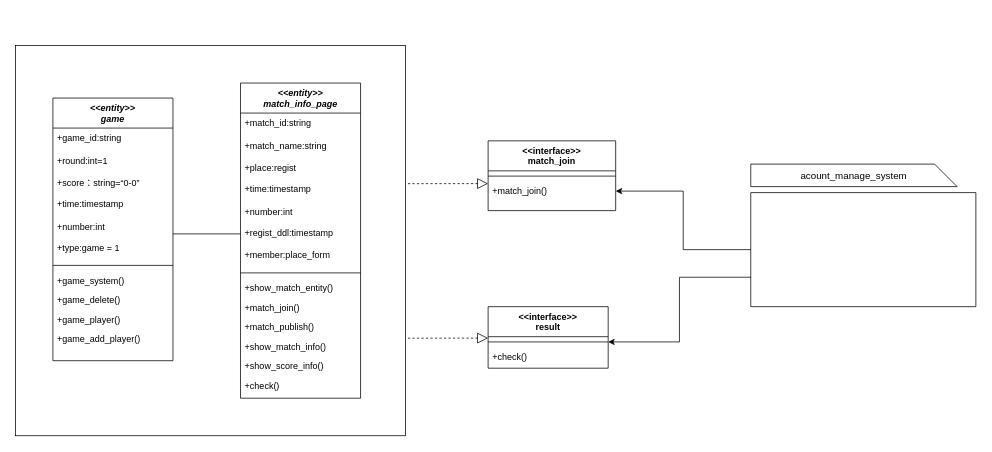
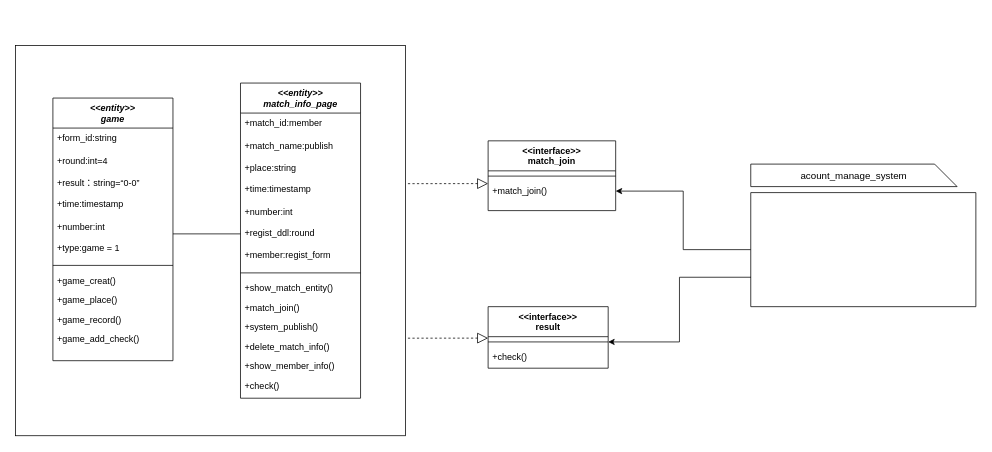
  <mxCell id="0" />
  <mxCell id="1" parent="0" />
  <mxCell id="2" value="&lt;&lt;interface&gt;&gt;&#10;match_join&#10;" style="swimlane;fontStyle=1;align=center;verticalAlign=top;childLayout=stackLayout;horizontal=1;startSize=40;horizontalStack=0;resizeParent=1;resizeLast=0;collapsible=1;marginBottom=0;rounded=0;shadow=0;strokeWidth=1;" parent="1" vertex="1"><mxGeometry x="650" y="187" width="170" height="93" as="geometry"><mxRectangle x="230" y="140" width="160" height="26" as="alternateBounds" /></mxGeometry></mxCell>
  <mxCell id="3" value="" style="line;html=1;strokeWidth=1;align=left;verticalAlign=middle;spacingTop=-1;spacingLeft=3;spacingRight=3;rotatable=0;labelPosition=right;points=[];portConstraint=eastwest;" parent="2" vertex="1"><mxGeometry y="40" width="170" height="14" as="geometry" /></mxCell>
  <mxCell id="4" value="+match_join()" style="text;align=left;verticalAlign=top;spacingLeft=4;spacingRight=4;overflow=hidden;rotatable=0;points=[[0,0.5],[1,0.5]];portConstraint=eastwest;" parent="2" vertex="1"><mxGeometry y="54" width="170" height="26" as="geometry" /></mxCell>
  <mxCell id="5" value="" style="group" parent="1" vertex="1" connectable="0"><mxGeometry x="20" y="20" width="520" height="560" as="geometry" /></mxCell>
  <mxCell id="6" value="" style="whiteSpace=wrap;html=1;aspect=fixed;" parent="5" vertex="1"><mxGeometry y="40" width="520" height="520" as="geometry" /></mxCell>
  <mxCell id="7" value="&lt;&lt;entity&gt;&gt;&#10;match_info_page&#10;" style="swimlane;fontStyle=3;align=center;verticalAlign=top;childLayout=stackLayout;horizontal=1;startSize=40;horizontalStack=0;resizeParent=1;resizeLast=0;collapsible=1;marginBottom=0;rounded=0;shadow=0;strokeWidth=1;" parent="5" vertex="1"><mxGeometry x="300" y="90" width="160" height="420" as="geometry"><mxRectangle x="230" y="140" width="160" height="26" as="alternateBounds" /></mxGeometry></mxCell>
- <mxCell id="8" value="+match_id:string&#10;" style="text;align=left;verticalAlign=top;spacingLeft=4;spacingRight=4;overflow=hidden;rotatable=0;points=[[0,0.5],[1,0.5]];portConstraint=eastwest;rounded=0;shadow=0;html=0;" parent="7" vertex="1"><mxGeometry y="40" width="160" height="30" as="geometry" /></mxCell>
- <mxCell id="9" value="+match_name:string&#10;" style="text;align=left;verticalAlign=top;spacingLeft=4;spacingRight=4;overflow=hidden;rotatable=0;points=[[0,0.5],[1,0.5]];portConstraint=eastwest;rounded=0;shadow=0;html=0;" parent="7" vertex="1"><mxGeometry y="70" width="160" height="30" as="geometry" /></mxCell>
- <mxCell id="10" value="+place:regist" style="text;align=left;verticalAlign=top;spacingLeft=4;spacingRight=4;overflow=hidden;rotatable=0;points=[[0,0.5],[1,0.5]];portConstraint=eastwest;rounded=0;shadow=0;html=0;" parent="7" vertex="1"><mxGeometry y="100" width="160" height="28" as="geometry" /></mxCell>
+ <mxCell id="8" value="+match_id:member&#10;" style="text;align=left;verticalAlign=top;spacingLeft=4;spacingRight=4;overflow=hidden;rotatable=0;points=[[0,0.5],[1,0.5]];portConstraint=eastwest;rounded=0;shadow=0;html=0;" parent="7" vertex="1"><mxGeometry y="40" width="160" height="30" as="geometry" /></mxCell>
+ <mxCell id="9" value="+match_name:publish&#10;" style="text;align=left;verticalAlign=top;spacingLeft=4;spacingRight=4;overflow=hidden;rotatable=0;points=[[0,0.5],[1,0.5]];portConstraint=eastwest;rounded=0;shadow=0;html=0;" parent="7" vertex="1"><mxGeometry y="70" width="160" height="30" as="geometry" /></mxCell>
+ <mxCell id="10" value="+place:string" style="text;align=left;verticalAlign=top;spacingLeft=4;spacingRight=4;overflow=hidden;rotatable=0;points=[[0,0.5],[1,0.5]];portConstraint=eastwest;rounded=0;shadow=0;html=0;" parent="7" vertex="1"><mxGeometry y="100" width="160" height="28" as="geometry" /></mxCell>
  <mxCell id="11" value="+time:timestamp" style="text;align=left;verticalAlign=top;spacingLeft=4;spacingRight=4;overflow=hidden;rotatable=0;points=[[0,0.5],[1,0.5]];portConstraint=eastwest;rounded=0;shadow=0;html=0;" parent="7" vertex="1"><mxGeometry y="128" width="160" height="30" as="geometry" /></mxCell>
  <mxCell id="12" value="+number:int" style="text;align=left;verticalAlign=top;spacingLeft=4;spacingRight=4;overflow=hidden;rotatable=0;points=[[0,0.5],[1,0.5]];portConstraint=eastwest;rounded=0;shadow=0;html=0;" parent="7" vertex="1"><mxGeometry y="158" width="160" height="28" as="geometry" /></mxCell>
- <mxCell id="13" value="+regist_ddl:timestamp" style="text;align=left;verticalAlign=top;spacingLeft=4;spacingRight=4;overflow=hidden;rotatable=0;points=[[0,0.5],[1,0.5]];portConstraint=eastwest;rounded=0;shadow=0;html=0;" parent="7" vertex="1"><mxGeometry y="186" width="160" height="30" as="geometry" /></mxCell>
- <mxCell id="14" value="+member:place_form" style="text;align=left;verticalAlign=top;spacingLeft=4;spacingRight=4;overflow=hidden;rotatable=0;points=[[0,0.5],[1,0.5]];portConstraint=eastwest;rounded=0;shadow=0;html=0;" parent="7" vertex="1"><mxGeometry y="216" width="160" height="30" as="geometry" /></mxCell>
+ <mxCell id="13" value="+regist_ddl:round" style="text;align=left;verticalAlign=top;spacingLeft=4;spacingRight=4;overflow=hidden;rotatable=0;points=[[0,0.5],[1,0.5]];portConstraint=eastwest;rounded=0;shadow=0;html=0;" parent="7" vertex="1"><mxGeometry y="186" width="160" height="30" as="geometry" /></mxCell>
+ <mxCell id="14" value="+member:regist_form" style="text;align=left;verticalAlign=top;spacingLeft=4;spacingRight=4;overflow=hidden;rotatable=0;points=[[0,0.5],[1,0.5]];portConstraint=eastwest;rounded=0;shadow=0;html=0;" parent="7" vertex="1"><mxGeometry y="216" width="160" height="30" as="geometry" /></mxCell>
  <mxCell id="15" value="" style="line;html=1;strokeWidth=1;align=left;verticalAlign=middle;spacingTop=-1;spacingLeft=3;spacingRight=3;rotatable=0;labelPosition=right;points=[];portConstraint=eastwest;" parent="7" vertex="1"><mxGeometry y="246" width="160" height="14" as="geometry" /></mxCell>
  <mxCell id="16" value="+show_match_entity()" style="text;align=left;verticalAlign=top;spacingLeft=4;spacingRight=4;overflow=hidden;rotatable=0;points=[[0,0.5],[1,0.5]];portConstraint=eastwest;" parent="7" vertex="1"><mxGeometry y="260" width="160" height="26" as="geometry" /></mxCell>
  <mxCell id="17" value="+match_join()" style="text;align=left;verticalAlign=top;spacingLeft=4;spacingRight=4;overflow=hidden;rotatable=0;points=[[0,0.5],[1,0.5]];portConstraint=eastwest;" parent="7" vertex="1"><mxGeometry y="286" width="160" height="26" as="geometry" /></mxCell>
- <mxCell id="18" value="+match_publish()" style="text;align=left;verticalAlign=top;spacingLeft=4;spacingRight=4;overflow=hidden;rotatable=0;points=[[0,0.5],[1,0.5]];portConstraint=eastwest;" parent="7" vertex="1"><mxGeometry y="312" width="160" height="26" as="geometry" /></mxCell>
- <mxCell id="19" value="+show_match_info()" style="text;align=left;verticalAlign=top;spacingLeft=4;spacingRight=4;overflow=hidden;rotatable=0;points=[[0,0.5],[1,0.5]];portConstraint=eastwest;" parent="7" vertex="1"><mxGeometry y="338" width="160" height="26" as="geometry" /></mxCell>
- <mxCell id="20" value="+show_score_info()" style="text;align=left;verticalAlign=top;spacingLeft=4;spacingRight=4;overflow=hidden;rotatable=0;points=[[0,0.5],[1,0.5]];portConstraint=eastwest;" parent="7" vertex="1"><mxGeometry y="364" width="160" height="26" as="geometry" /></mxCell>
+ <mxCell id="18" value="+system_publish()" style="text;align=left;verticalAlign=top;spacingLeft=4;spacingRight=4;overflow=hidden;rotatable=0;points=[[0,0.5],[1,0.5]];portConstraint=eastwest;" parent="7" vertex="1"><mxGeometry y="312" width="160" height="26" as="geometry" /></mxCell>
+ <mxCell id="19" value="+delete_match_info()" style="text;align=left;verticalAlign=top;spacingLeft=4;spacingRight=4;overflow=hidden;rotatable=0;points=[[0,0.5],[1,0.5]];portConstraint=eastwest;" parent="7" vertex="1"><mxGeometry y="338" width="160" height="26" as="geometry" /></mxCell>
+ <mxCell id="20" value="+show_member_info()" style="text;align=left;verticalAlign=top;spacingLeft=4;spacingRight=4;overflow=hidden;rotatable=0;points=[[0,0.5],[1,0.5]];portConstraint=eastwest;" parent="7" vertex="1"><mxGeometry y="364" width="160" height="26" as="geometry" /></mxCell>
  <mxCell id="21" value="+check()" style="text;align=left;verticalAlign=top;spacingLeft=4;spacingRight=4;overflow=hidden;rotatable=0;points=[[0,0.5],[1,0.5]];portConstraint=eastwest;" parent="7" vertex="1"><mxGeometry y="390" width="160" height="26" as="geometry" /></mxCell>
  <mxCell id="22" value="&lt;&lt;entity&gt;&gt;&#10;game&#10;" style="swimlane;fontStyle=3;align=center;verticalAlign=top;childLayout=stackLayout;horizontal=1;startSize=40;horizontalStack=0;resizeParent=1;resizeLast=0;collapsible=1;marginBottom=0;rounded=0;shadow=0;strokeWidth=1;" parent="5" vertex="1"><mxGeometry x="50" y="110" width="160" height="350" as="geometry"><mxRectangle x="230" y="140" width="160" height="26" as="alternateBounds" /></mxGeometry></mxCell>
- <mxCell id="23" value="+game_id:string&#10;" style="text;align=left;verticalAlign=top;spacingLeft=4;spacingRight=4;overflow=hidden;rotatable=0;points=[[0,0.5],[1,0.5]];portConstraint=eastwest;rounded=0;shadow=0;html=0;" parent="22" vertex="1"><mxGeometry y="40" width="160" height="30" as="geometry" /></mxCell>
- <mxCell id="24" value="+round:int=1" style="text;align=left;verticalAlign=top;spacingLeft=4;spacingRight=4;overflow=hidden;rotatable=0;points=[[0,0.5],[1,0.5]];portConstraint=eastwest;rounded=0;shadow=0;html=0;" parent="22" vertex="1"><mxGeometry y="70" width="160" height="30" as="geometry" /></mxCell>
- <mxCell id="25" value="+score：string=“0-0”" style="text;align=left;verticalAlign=top;spacingLeft=4;spacingRight=4;overflow=hidden;rotatable=0;points=[[0,0.5],[1,0.5]];portConstraint=eastwest;rounded=0;shadow=0;html=0;" parent="22" vertex="1"><mxGeometry y="100" width="160" height="28" as="geometry" /></mxCell>
+ <mxCell id="23" value="+form_id:string&#10;" style="text;align=left;verticalAlign=top;spacingLeft=4;spacingRight=4;overflow=hidden;rotatable=0;points=[[0,0.5],[1,0.5]];portConstraint=eastwest;rounded=0;shadow=0;html=0;" parent="22" vertex="1"><mxGeometry y="40" width="160" height="30" as="geometry" /></mxCell>
+ <mxCell id="24" value="+round:int=4" style="text;align=left;verticalAlign=top;spacingLeft=4;spacingRight=4;overflow=hidden;rotatable=0;points=[[0,0.5],[1,0.5]];portConstraint=eastwest;rounded=0;shadow=0;html=0;" parent="22" vertex="1"><mxGeometry y="70" width="160" height="30" as="geometry" /></mxCell>
+ <mxCell id="25" value="+result：string=“0-0”" style="text;align=left;verticalAlign=top;spacingLeft=4;spacingRight=4;overflow=hidden;rotatable=0;points=[[0,0.5],[1,0.5]];portConstraint=eastwest;rounded=0;shadow=0;html=0;" parent="22" vertex="1"><mxGeometry y="100" width="160" height="28" as="geometry" /></mxCell>
  <mxCell id="26" value="+time:timestamp" style="text;align=left;verticalAlign=top;spacingLeft=4;spacingRight=4;overflow=hidden;rotatable=0;points=[[0,0.5],[1,0.5]];portConstraint=eastwest;rounded=0;shadow=0;html=0;" parent="22" vertex="1"><mxGeometry y="128" width="160" height="30" as="geometry" /></mxCell>
  <mxCell id="27" value="+number:int" style="text;align=left;verticalAlign=top;spacingLeft=4;spacingRight=4;overflow=hidden;rotatable=0;points=[[0,0.5],[1,0.5]];portConstraint=eastwest;rounded=0;shadow=0;html=0;" parent="22" vertex="1"><mxGeometry y="158" width="160" height="28" as="geometry" /></mxCell>
  <mxCell id="28" value="+type:game = 1" style="text;align=left;verticalAlign=top;spacingLeft=4;spacingRight=4;overflow=hidden;rotatable=0;points=[[0,0.5],[1,0.5]];portConstraint=eastwest;rounded=0;shadow=0;html=0;" parent="22" vertex="1"><mxGeometry y="186" width="160" height="30" as="geometry" /></mxCell>
  <mxCell id="29" value="" style="line;html=1;strokeWidth=1;align=left;verticalAlign=middle;spacingTop=-1;spacingLeft=3;spacingRight=3;rotatable=0;labelPosition=right;points=[];portConstraint=eastwest;" parent="22" vertex="1"><mxGeometry y="216" width="160" height="14" as="geometry" /></mxCell>
- <mxCell id="30" value="+game_system()" style="text;align=left;verticalAlign=top;spacingLeft=4;spacingRight=4;overflow=hidden;rotatable=0;points=[[0,0.5],[1,0.5]];portConstraint=eastwest;" parent="22" vertex="1"><mxGeometry y="230" width="160" height="26" as="geometry" /></mxCell>
- <mxCell id="31" value="+game_delete()" style="text;align=left;verticalAlign=top;spacingLeft=4;spacingRight=4;overflow=hidden;rotatable=0;points=[[0,0.5],[1,0.5]];portConstraint=eastwest;" parent="22" vertex="1"><mxGeometry y="256" width="160" height="26" as="geometry" /></mxCell>
- <mxCell id="32" value="+game_player()" style="text;align=left;verticalAlign=top;spacingLeft=4;spacingRight=4;overflow=hidden;rotatable=0;points=[[0,0.5],[1,0.5]];portConstraint=eastwest;" parent="22" vertex="1"><mxGeometry y="282" width="160" height="26" as="geometry" /></mxCell>
- <mxCell id="33" value="+game_add_player()" style="text;align=left;verticalAlign=top;spacingLeft=4;spacingRight=4;overflow=hidden;rotatable=0;points=[[0,0.5],[1,0.5]];portConstraint=eastwest;" parent="22" vertex="1"><mxGeometry y="308" width="160" height="26" as="geometry" /></mxCell>
+ <mxCell id="30" value="+game_creat()" style="text;align=left;verticalAlign=top;spacingLeft=4;spacingRight=4;overflow=hidden;rotatable=0;points=[[0,0.5],[1,0.5]];portConstraint=eastwest;" parent="22" vertex="1"><mxGeometry y="230" width="160" height="26" as="geometry" /></mxCell>
+ <mxCell id="31" value="+game_place()" style="text;align=left;verticalAlign=top;spacingLeft=4;spacingRight=4;overflow=hidden;rotatable=0;points=[[0,0.5],[1,0.5]];portConstraint=eastwest;" parent="22" vertex="1"><mxGeometry y="256" width="160" height="26" as="geometry" /></mxCell>
+ <mxCell id="32" value="+game_record()" style="text;align=left;verticalAlign=top;spacingLeft=4;spacingRight=4;overflow=hidden;rotatable=0;points=[[0,0.5],[1,0.5]];portConstraint=eastwest;" parent="22" vertex="1"><mxGeometry y="282" width="160" height="26" as="geometry" /></mxCell>
+ <mxCell id="33" value="+game_add_check()" style="text;align=left;verticalAlign=top;spacingLeft=4;spacingRight=4;overflow=hidden;rotatable=0;points=[[0,0.5],[1,0.5]];portConstraint=eastwest;" parent="22" vertex="1"><mxGeometry y="308" width="160" height="26" as="geometry" /></mxCell>
  <mxCell id="34" value="" style="line;strokeWidth=1;fillColor=none;align=left;verticalAlign=middle;spacingTop=-1;spacingLeft=3;spacingRight=3;rotatable=0;labelPosition=right;points=[];portConstraint=eastwest;" parent="5" vertex="1"><mxGeometry x="210" y="287" width="90" height="8" as="geometry" /></mxCell>
  <mxCell id="35" value="" style="endArrow=block;dashed=1;endFill=0;endSize=12;html=1;rounded=0;entryX=0;entryY=0.115;entryDx=0;entryDy=0;entryPerimeter=0;exitX=1.006;exitY=0.354;exitDx=0;exitDy=0;exitPerimeter=0;" parent="1" source="6" target="4" edge="1"><mxGeometry width="160" relative="1" as="geometry"><mxPoint x="540" y="320" as="sourcePoint" /><mxPoint x="630" y="320" as="targetPoint" /></mxGeometry></mxCell>
  <mxCell id="36" value="" style="verticalLabelPosition=bottom;verticalAlign=top;html=1;shape=mxgraph.basic.rect;fillColor2=none;strokeWidth=1;size=20;indent=5;" parent="1" vertex="1"><mxGeometry x="1000" y="256" width="300" height="152" as="geometry" /></mxCell>
  <mxCell id="37" value="&lt;font style=&quot;font-size: 13px&quot;&gt;acount_manage_system&lt;/font&gt;" style="shape=manualInput;whiteSpace=wrap;html=1;direction=south;" parent="1" vertex="1"><mxGeometry x="1000" y="218" width="275" height="30" as="geometry" /></mxCell>
  <mxCell id="38" style="edgeStyle=orthogonalEdgeStyle;rounded=0;orthogonalLoop=1;jettySize=auto;html=1;fontSize=13;endArrow=none;endFill=0;startArrow=classic;startFill=1;" parent="1" source="4" target="36" edge="1"><mxGeometry relative="1" as="geometry" /></mxCell>
  <mxCell id="39" value="" style="endArrow=block;dashed=1;endFill=0;endSize=12;html=1;rounded=0;entryX=0;entryY=0.115;entryDx=0;entryDy=0;entryPerimeter=0;exitX=1.006;exitY=0.354;exitDx=0;exitDy=0;exitPerimeter=0;" parent="1" edge="1"><mxGeometry width="160" relative="1" as="geometry"><mxPoint x="543.12" y="450" as="sourcePoint" /><mxPoint x="650" y="449.91" as="targetPoint" /></mxGeometry></mxCell>
  <mxCell id="40" value="&lt;&lt;interface&gt;&gt;&#10;result&#10;" style="swimlane;fontStyle=1;align=center;verticalAlign=top;childLayout=stackLayout;horizontal=1;startSize=40;horizontalStack=0;resizeParent=1;resizeLast=0;collapsible=1;marginBottom=0;rounded=0;shadow=0;strokeWidth=1;" parent="1" vertex="1"><mxGeometry x="650" y="408" width="160" height="82" as="geometry"><mxRectangle x="230" y="140" width="160" height="26" as="alternateBounds" /></mxGeometry></mxCell>
  <mxCell id="41" value="" style="line;html=1;strokeWidth=1;align=left;verticalAlign=middle;spacingTop=-1;spacingLeft=3;spacingRight=3;rotatable=0;labelPosition=right;points=[];portConstraint=eastwest;" parent="40" vertex="1"><mxGeometry y="40" width="160" height="14" as="geometry" /></mxCell>
  <mxCell id="42" value="+check()" style="text;align=left;verticalAlign=top;spacingLeft=4;spacingRight=4;overflow=hidden;rotatable=0;points=[[0,0.5],[1,0.5]];portConstraint=eastwest;" parent="40" vertex="1"><mxGeometry y="54" width="160" height="26" as="geometry" /></mxCell>
  <mxCell id="43" style="edgeStyle=orthogonalEdgeStyle;rounded=0;orthogonalLoop=1;jettySize=auto;html=1;entryX=0.001;entryY=0.742;entryDx=0;entryDy=0;entryPerimeter=0;fontSize=13;endArrow=none;endFill=0;startArrow=classic;startFill=1;" parent="1" source="41" target="36" edge="1"><mxGeometry relative="1" as="geometry" /></mxCell>
